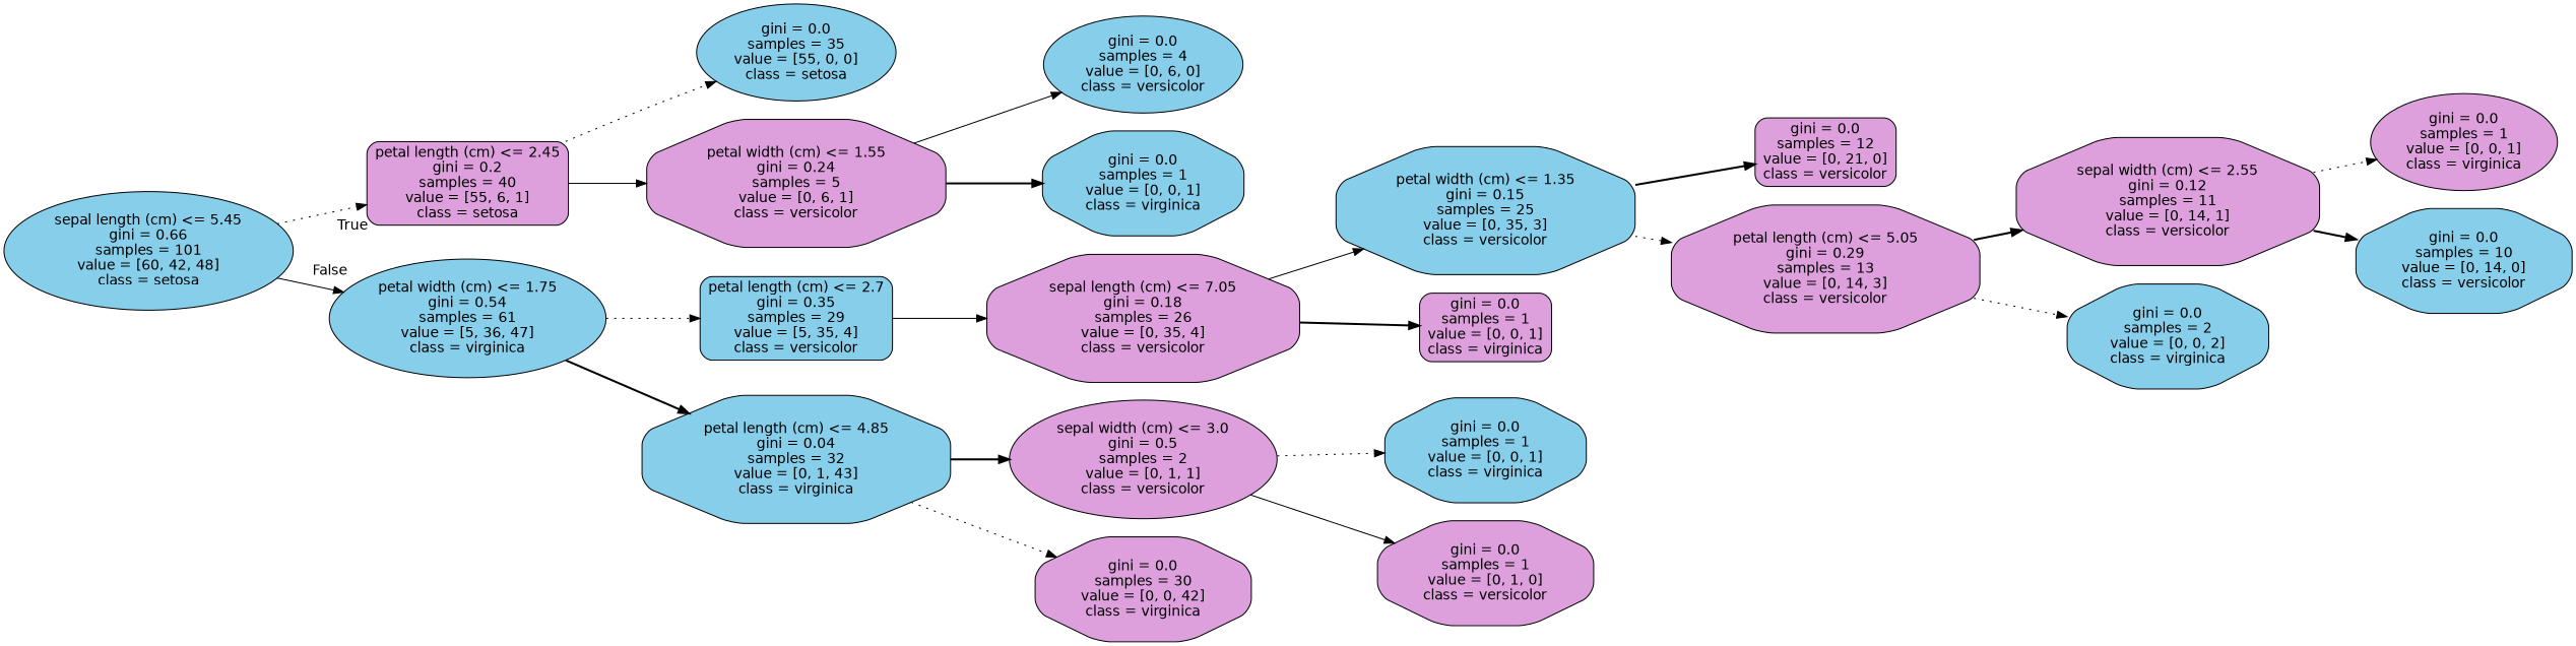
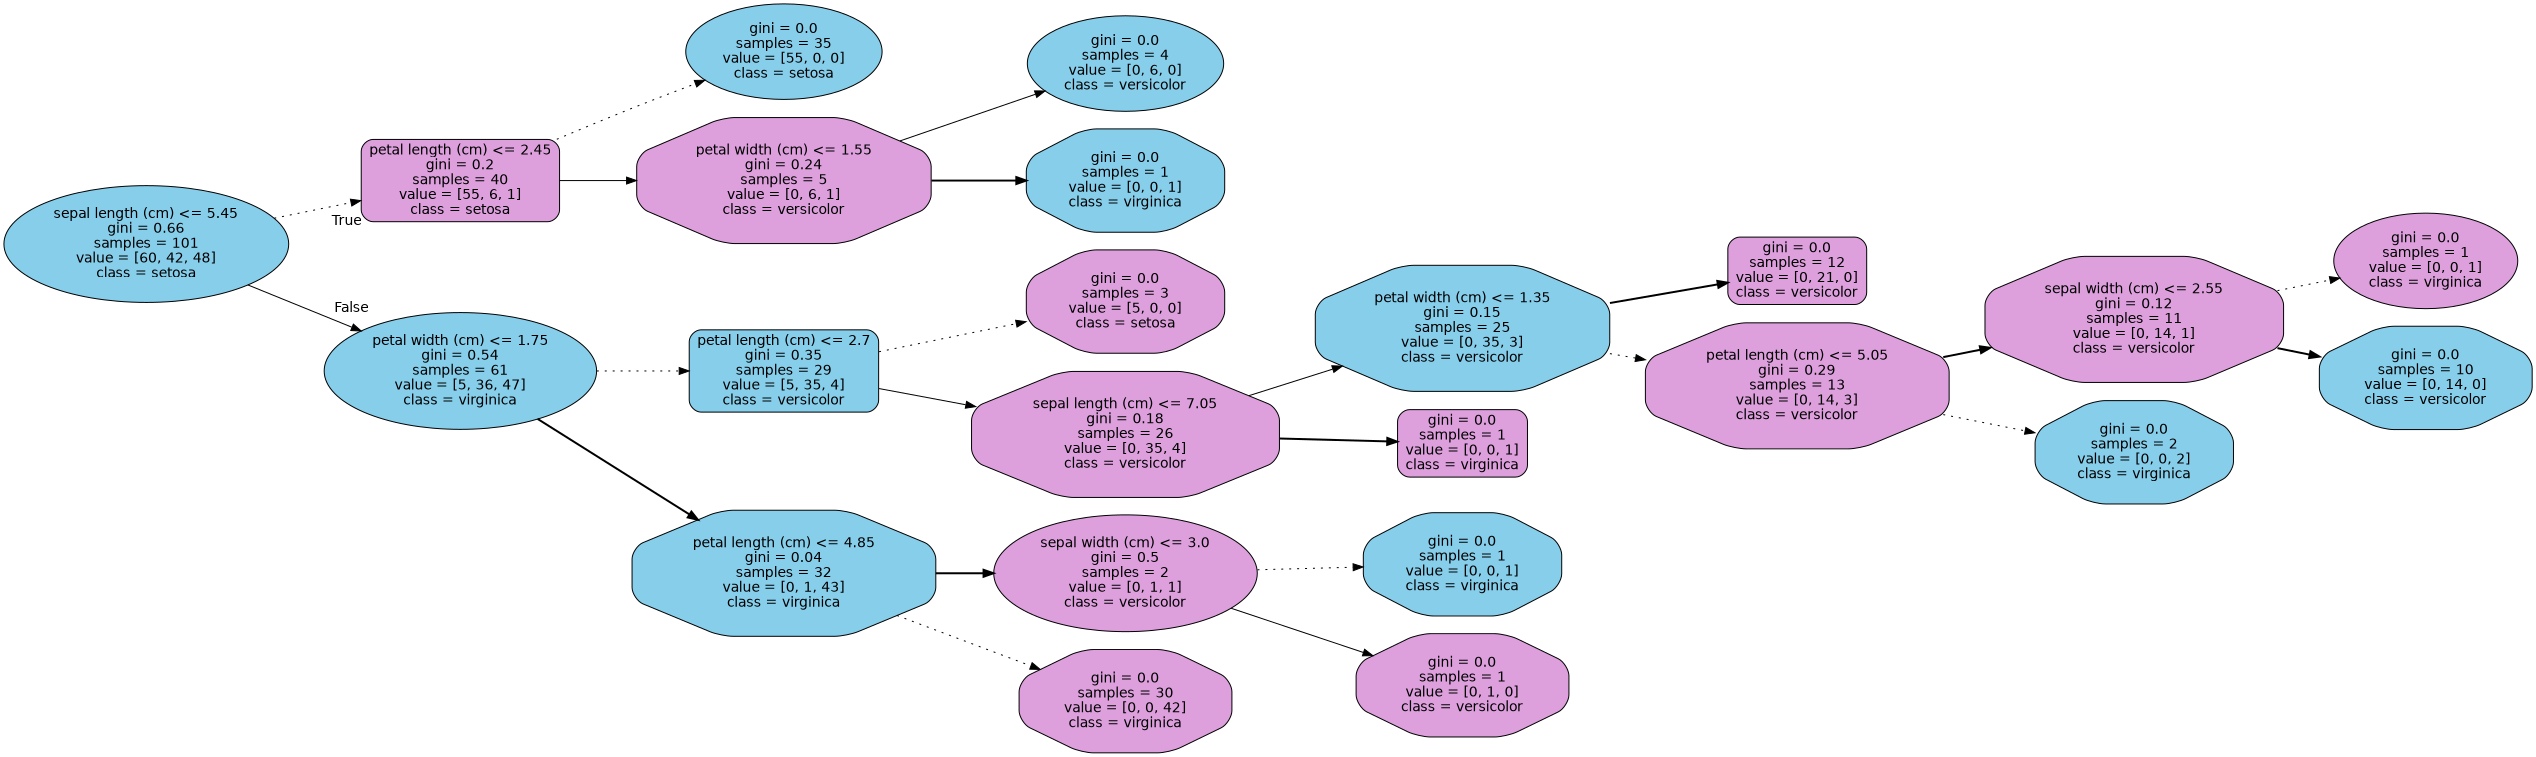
  digraph {
    rankdir=LR
    node [color=black fillcolor=plum fontname=helvetica shape=octagon style="filled, rounded"]
    edge [fontname=helvetica style=dotted]
    n1 [fillcolor=skyblue label="sepal length (cm) <= 5.45\ngini = 0.66\nsamples = 101\nvalue = [60, 42, 48]\nclass = setosa" shape=ellipse]
    n2 [label="petal length (cm) <= 2.45\ngini = 0.2\nsamples = 40\nvalue = [55, 6, 1]\nclass = setosa" shape=box]
    n3 [fillcolor=skyblue label="petal width (cm) <= 1.75\ngini = 0.54\nsamples = 61\nvalue = [5, 36, 47]\nclass = virginica" shape=ellipse]
    n4 [fillcolor=skyblue label="gini = 0.0\nsamples = 35\nvalue = [55, 0, 0]\nclass = setosa" shape=ellipse]
    n5 [label="petal width (cm) <= 1.55\ngini = 0.24\nsamples = 5\nvalue = [0, 6, 1]\nclass = versicolor"]
    n6 [fillcolor=skyblue label="petal length (cm) <= 2.7\ngini = 0.35\nsamples = 29\nvalue = [5, 35, 4]\nclass = versicolor" shape=box]
    n7 [fillcolor=skyblue label="petal length (cm) <= 4.85\ngini = 0.04\nsamples = 32\nvalue = [0, 1, 43]\nclass = virginica"]
    n8 [fillcolor=skyblue label="gini = 0.0\nsamples = 4\nvalue = [0, 6, 0]\nclass = versicolor" shape=ellipse]
    n9 [fillcolor=skyblue label="gini = 0.0\nsamples = 1\nvalue = [0, 0, 1]\nclass = virginica"]
+   n10 [label="gini = 0.0\nsamples = 3\nvalue = [5, 0, 0]\nclass = setosa"]
    n11 [label="sepal length (cm) <= 7.05\ngini = 0.18\nsamples = 26\nvalue = [0, 35, 4]\nclass = versicolor"]
    n12 [label="sepal width (cm) <= 3.0\ngini = 0.5\nsamples = 2\nvalue = [0, 1, 1]\nclass = versicolor" shape=ellipse]
    n13 [label="gini = 0.0\nsamples = 30\nvalue = [0, 0, 42]\nclass = virginica"]
    n14 [fillcolor=skyblue label="petal width (cm) <= 1.35\ngini = 0.15\nsamples = 25\nvalue = [0, 35, 3]\nclass = versicolor"]
    n15 [label="gini = 0.0\nsamples = 1\nvalue = [0, 0, 1]\nclass = virginica" shape=box]
    n16 [label="gini = 0.0\nsamples = 12\nvalue = [0, 21, 0]\nclass = versicolor" shape=box]
    n17 [label="petal length (cm) <= 5.05\ngini = 0.29\nsamples = 13\nvalue = [0, 14, 3]\nclass = versicolor"]
    n18 [label="sepal width (cm) <= 2.55\ngini = 0.12\nsamples = 11\nvalue = [0, 14, 1]\nclass = versicolor"]
    n19 [fillcolor=skyblue label="gini = 0.0\nsamples = 2\nvalue = [0, 0, 2]\nclass = virginica"]
    n20 [label="gini = 0.0\nsamples = 1\nvalue = [0, 0, 1]\nclass = virginica" shape=ellipse]
    n21 [fillcolor=skyblue label="gini = 0.0\nsamples = 10\nvalue = [0, 14, 0]\nclass = versicolor"]
    n22 [fillcolor=skyblue label="gini = 0.0\nsamples = 1\nvalue = [0, 0, 1]\nclass = virginica"]
    n23 [label="gini = 0.0\nsamples = 1\nvalue = [0, 1, 0]\nclass = versicolor"]
    n1 -> n2 [headlabel=True labelangle=45 labeldistance=2.5]
    n1 -> n3 [headlabel=False labelangle=-45 labeldistance=2.5 style=solid]
    n2 -> n4
    n2 -> n5 [style=solid]
    n3 -> n6
    n3 -> n7 [style=bold]
    n5 -> n8 [style=solid]
    n5 -> n9 [style=bold]
+   n6 -> n10
    n6 -> n11 [style=solid]
    n7 -> n12 [style=bold]
    n7 -> n13
    n11 -> n14 [style=solid]
    n11 -> n15 [style=bold]
    n12 -> n22
    n12 -> n23 [style=solid]
    n14 -> n16 [style=bold]
    n14 -> n17
    n17 -> n18 [style=bold]
    n17 -> n19
    n18 -> n20
    n18 -> n21 [style=bold]
  }
